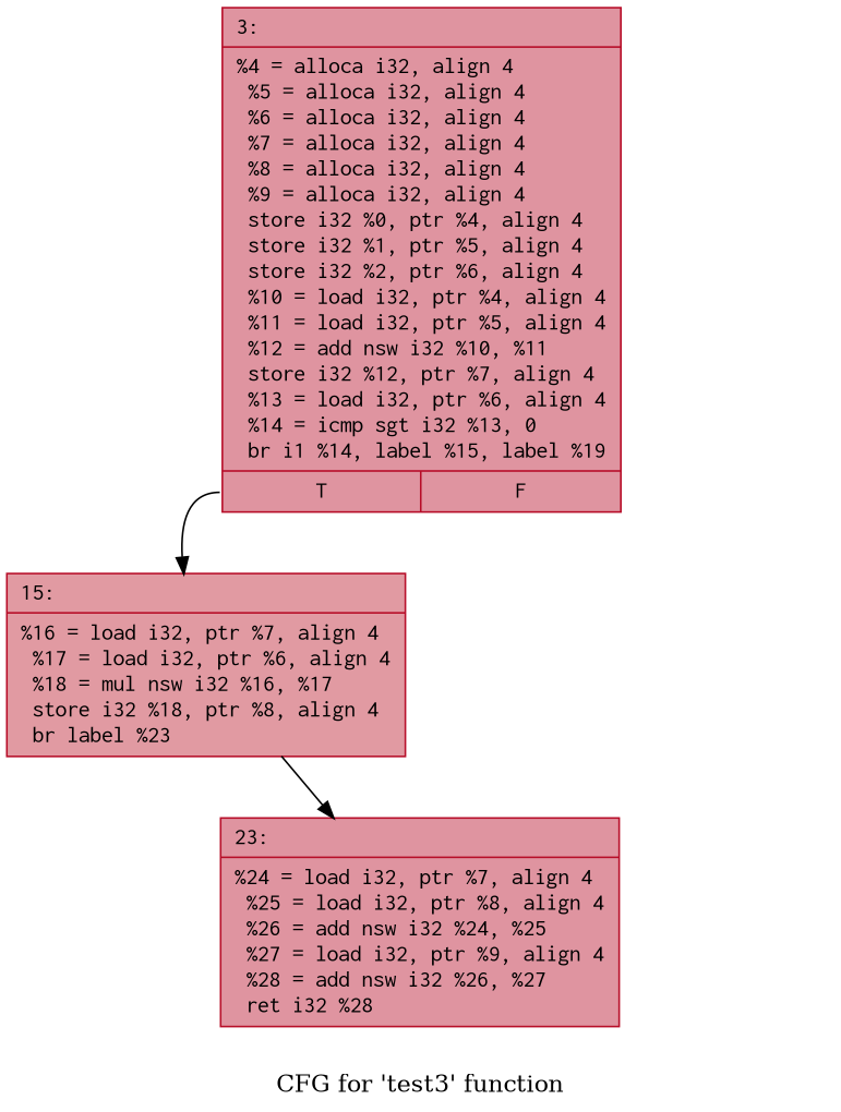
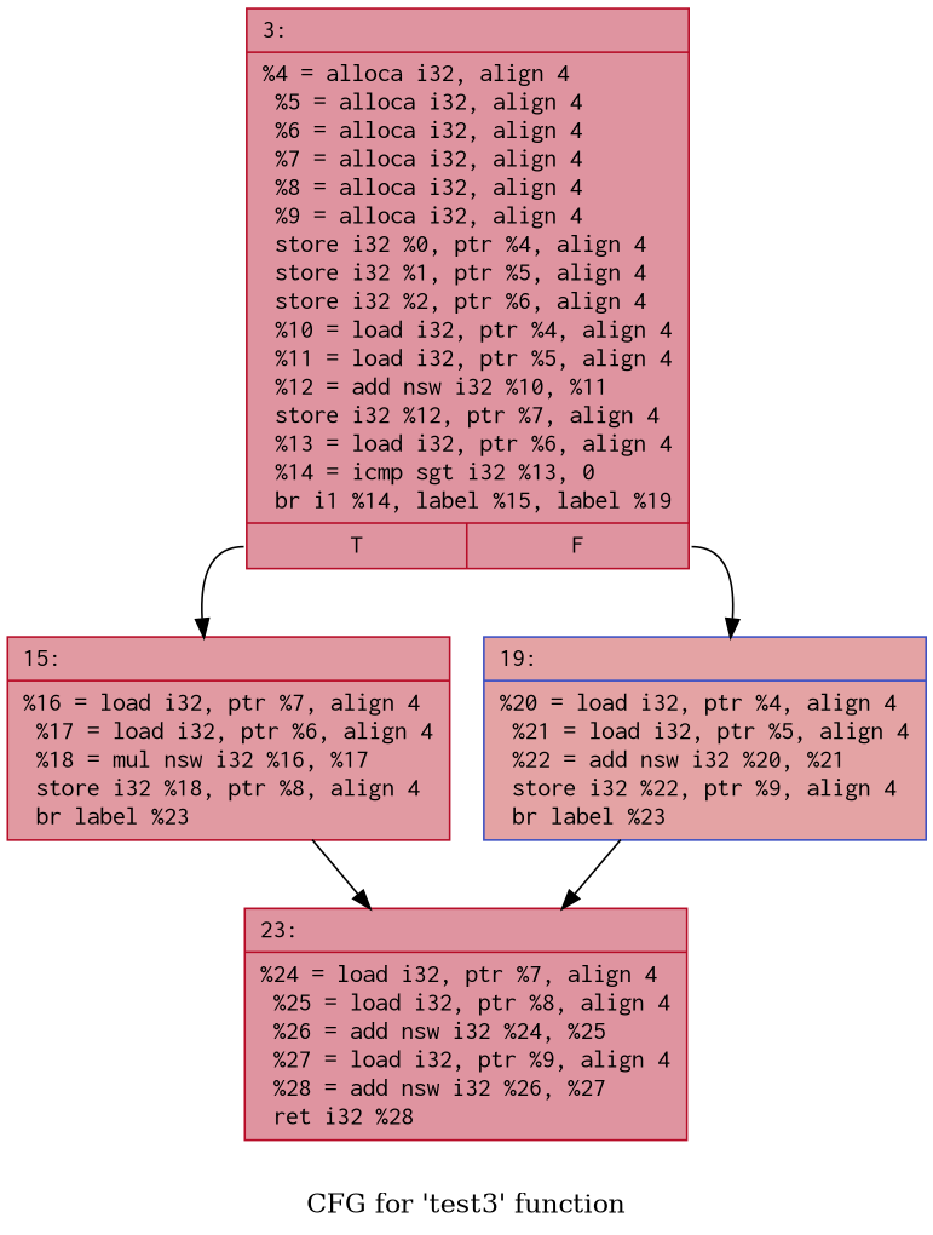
  digraph {
    label="CFG for 'test3' function"
    node [color="#b70d28ff" fillcolor="#b70d2870" fontname=Courier shape=record style=filled]
    n1 [label="{3:\l|  %4 = alloca i32, align 4\l  %5 = alloca i32, align 4\l  %6 = alloca i32, align 4\l  %7 = alloca i32, align 4\l  %8 = alloca i32, align 4\l  %9 = alloca i32, align 4\l  store i32 %0, ptr %4, align 4\l  store i32 %1, ptr %5, align 4\l  store i32 %2, ptr %6, align 4\l  %10 = load i32, ptr %4, align 4\l  %11 = load i32, ptr %5, align 4\l  %12 = add nsw i32 %10, %11\l  store i32 %12, ptr %7, align 4\l  %13 = load i32, ptr %6, align 4\l  %14 = icmp sgt i32 %13, 0\l  br i1 %14, label %15, label %19\l|{<s0>T|<s1>F}}"]
    n2 [fillcolor="#bb1b2c70" label="{15:\l|  %16 = load i32, ptr %7, align 4\l  %17 = load i32, ptr %6, align 4\l  %18 = mul nsw i32 %16, %17\l  store i32 %18, ptr %8, align 4\l  br label %23\l}"]
+   n3 [color="#3d50c3ff" fillcolor="#c32e3170" label="{19:\l|  %20 = load i32, ptr %4, align 4\l  %21 = load i32, ptr %5, align 4\l  %22 = add nsw i32 %20, %21\l  store i32 %22, ptr %9, align 4\l  br label %23\l}"]
    n4 [label="{23:\l|  %24 = load i32, ptr %7, align 4\l  %25 = load i32, ptr %8, align 4\l  %26 = add nsw i32 %24, %25\l  %27 = load i32, ptr %9, align 4\l  %28 = add nsw i32 %26, %27\l  ret i32 %28\l}"]
    n1 -> n2 [tailport=s0]
+   n1 -> n3 [tailport=s1]
    n2 -> n4
+   n3 -> n4
  }
